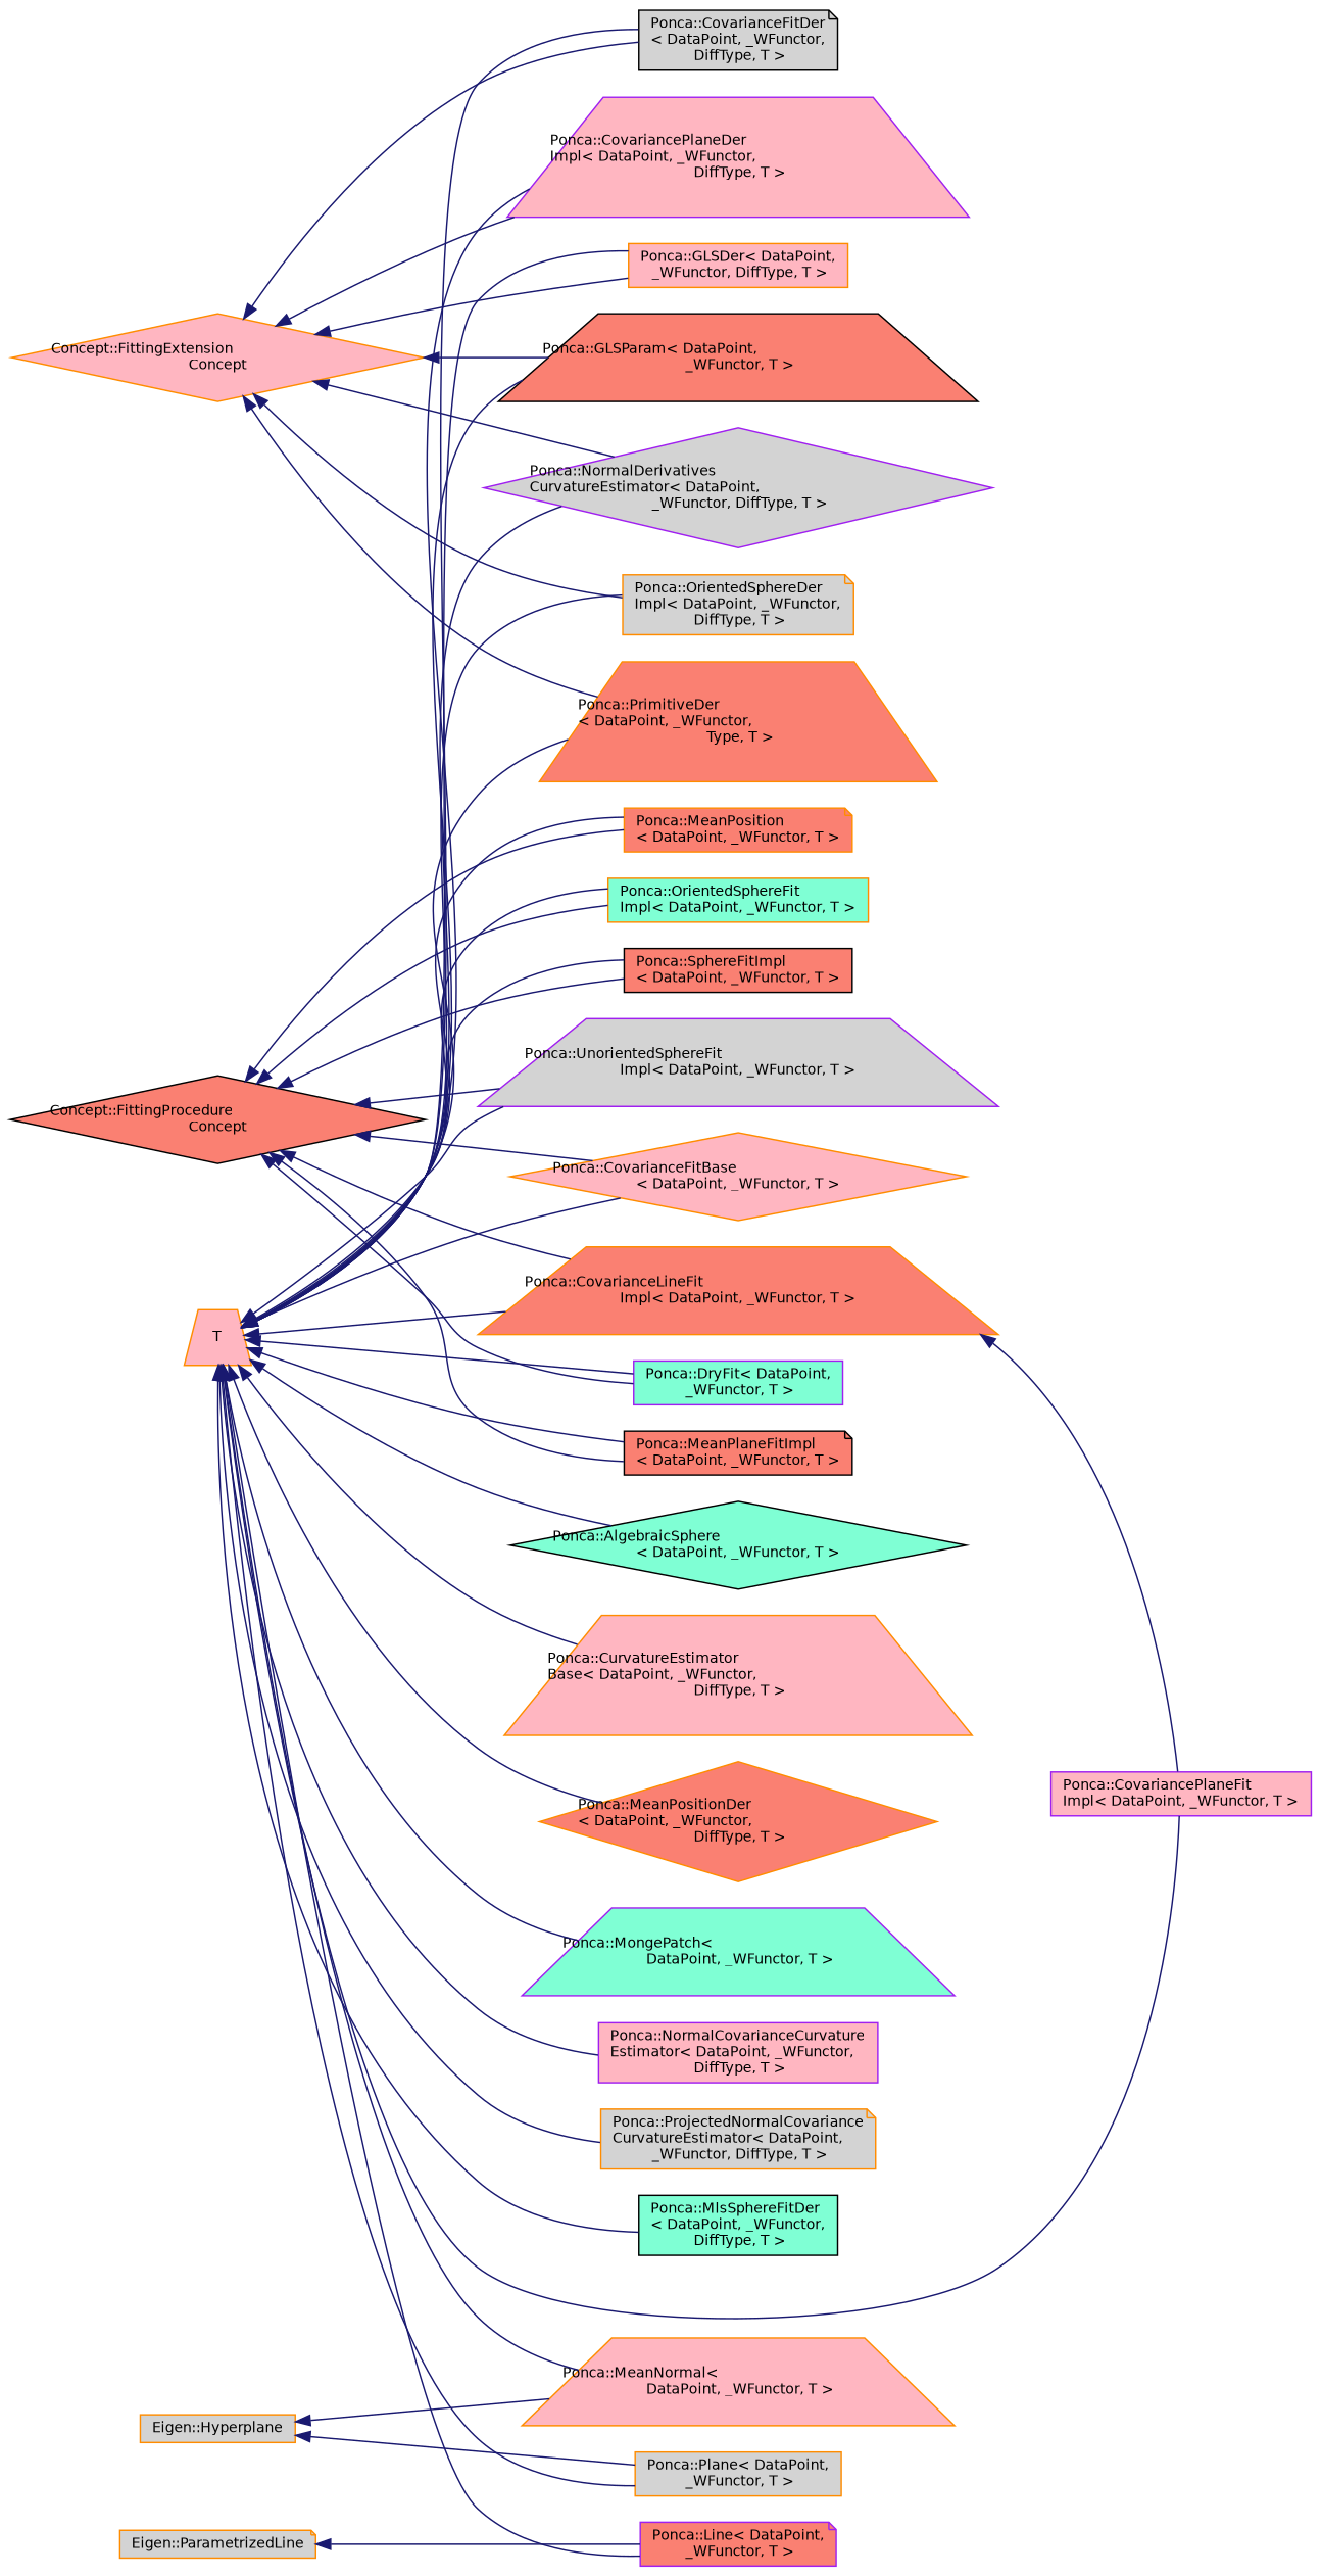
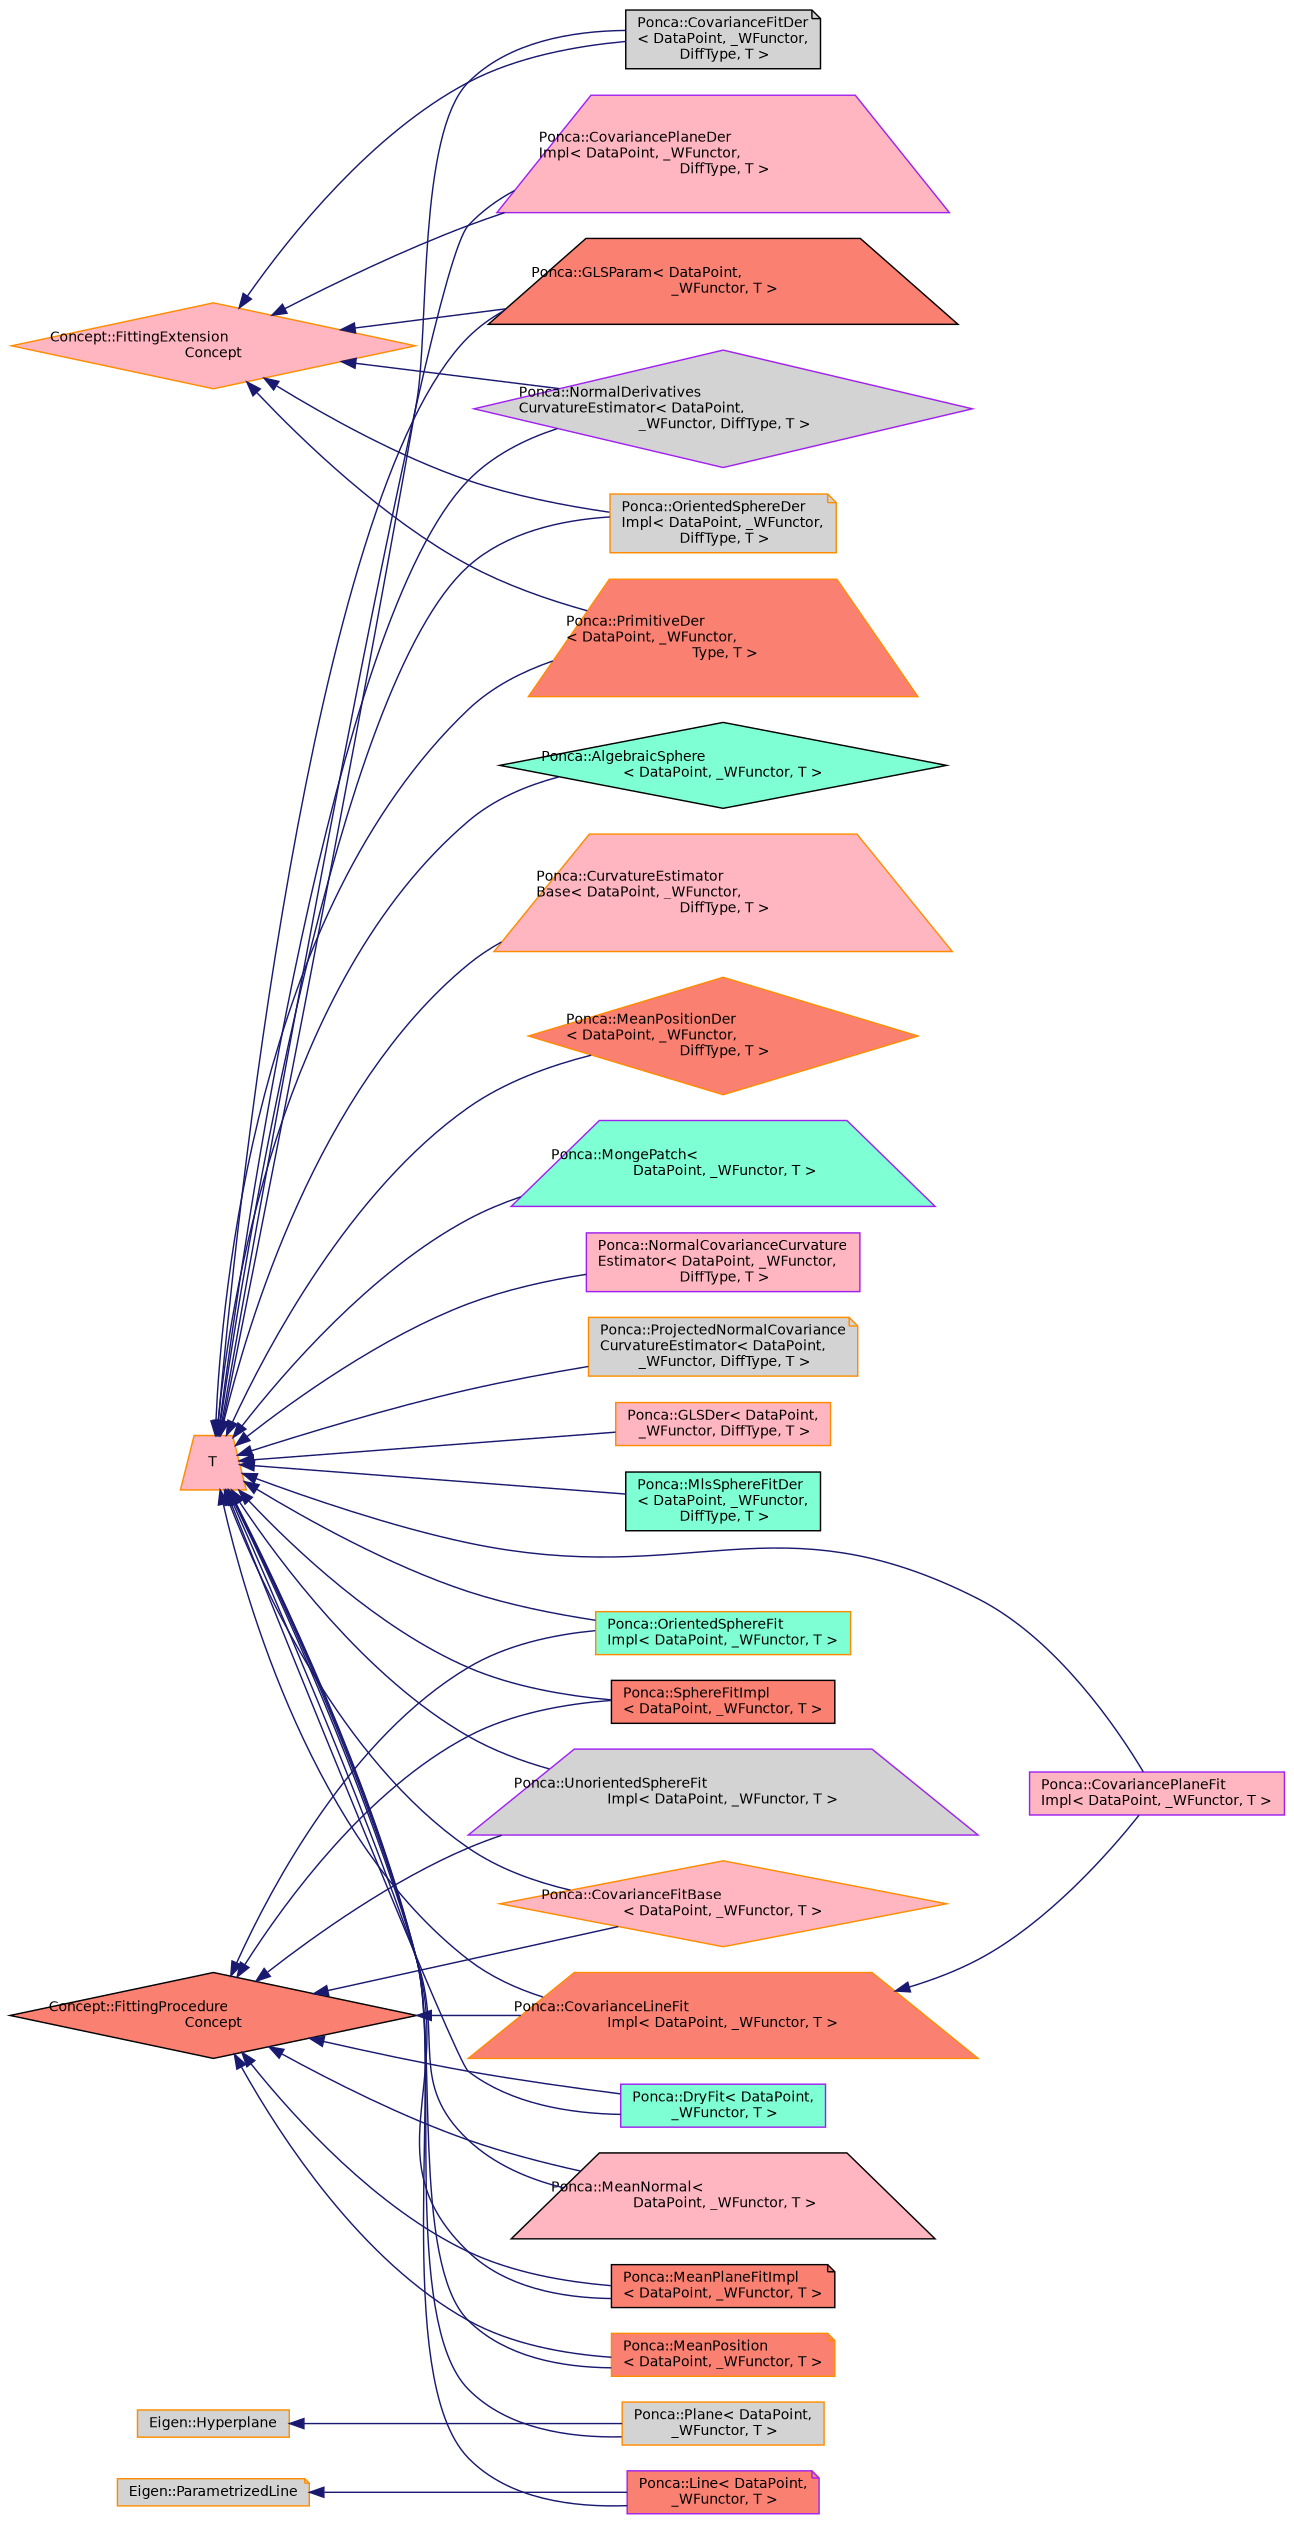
  digraph {
    rankdir=LR
    node [color=darkorange fillcolor=lightpink fontname=Helvetica fontsize=10 shape=trapezium style=filled]
    edge [color=midnightblue dir=back fontname=Helvetica fontsize=10 labelfontname=Helvetica labelfontsize=10 style=solid]
    n1 [height=0.2 label="Concept::FittingExtension\lConcept" shape=diamond width=0.4]
    n2 [color=black fillcolor=lightgrey height=0.2 label="Ponca::CovarianceFitDer\l\< DataPoint, _WFunctor,\l DiffType, T \>" shape=note width=0.4]
    n3 [color=purple height=0.2 label="Ponca::CovariancePlaneDer\lImpl\< DataPoint, _WFunctor,\l DiffType, T \>" width=0.4]
    n4 [height=0.2 label="Ponca::GLSDer\< DataPoint,\l _WFunctor, DiffType, T \>" shape=box width=0.4]
    n5 [color=black fillcolor=salmon height=0.2 label="Ponca::GLSParam\< DataPoint,\l _WFunctor, T \>" width=0.4]
    n6 [color=purple fillcolor=lightgrey height=0.2 label="Ponca::NormalDerivatives\lCurvatureEstimator\< DataPoint,\l _WFunctor, DiffType, T \>" shape=diamond width=0.4]
    n7 [fillcolor=lightgrey height=0.2 label="Ponca::OrientedSphereDer\lImpl\< DataPoint, _WFunctor,\l DiffType, T \>" shape=note width=0.4]
    n8 [fillcolor=salmon height=0.2 label="Ponca::PrimitiveDer\l\< DataPoint, _WFunctor,\l Type, T \>" width=0.4]
    n9 [color=black fillcolor=aquamarine height=0.2 label="Ponca::MlsSphereFitDer\l\< DataPoint, _WFunctor,\l DiffType, T \>" shape=box width=0.4]
    n10 [color=black fillcolor=salmon height=0.2 label="Concept::FittingProcedure\lConcept" shape=diamond width=0.4]
    n11 [height=0.2 label="Ponca::CovarianceFitBase\l\< DataPoint, _WFunctor, T \>" shape=diamond width=0.4]
    n12 [fillcolor=salmon height=0.2 label="Ponca::CovarianceLineFit\lImpl\< DataPoint, _WFunctor, T \>" width=0.4]
    n13 [color=purple fillcolor=aquamarine height=0.2 label="Ponca::DryFit\< DataPoint,\l _WFunctor, T \>" shape=box width=0.4]
-   n14 [height=0.2 label="Ponca::MeanNormal\<\l DataPoint, _WFunctor, T \>" width=0.4]
+   n14 [color=black height=0.2 label="Ponca::MeanNormal\<\l DataPoint, _WFunctor, T \>" width=0.4]
    n15 [color=black fillcolor=salmon height=0.2 label="Ponca::MeanPlaneFitImpl\l\< DataPoint, _WFunctor, T \>" shape=note width=0.4]
    n16 [fillcolor=salmon height=0.2 label="Ponca::MeanPosition\l\< DataPoint, _WFunctor, T \>" shape=note width=0.4]
    n17 [fillcolor=aquamarine height=0.2 label="Ponca::OrientedSphereFit\lImpl\< DataPoint, _WFunctor, T \>" shape=box width=0.4]
    n18 [color=black fillcolor=salmon height=0.2 label="Ponca::SphereFitImpl\l\< DataPoint, _WFunctor, T \>" shape=box width=0.4]
    n19 [color=purple fillcolor=lightgrey height=0.2 label="Ponca::UnorientedSphereFit\lImpl\< DataPoint, _WFunctor, T \>" width=0.4]
    n20 [color=purple height=0.2 label="Ponca::CovariancePlaneFit\lImpl\< DataPoint, _WFunctor, T \>" shape=box width=0.4]
    n21 [fillcolor=lightgrey height=0.2 label="Eigen::Hyperplane" shape=box width=0.4]
    n22 [fillcolor=lightgrey height=0.2 label="Ponca::Plane\< DataPoint,\l _WFunctor, T \>" shape=box width=0.4]
    n23 [fillcolor=lightgrey height=0.2 label="Eigen::ParametrizedLine" shape=note width=0.4]
    n24 [color=purple fillcolor=salmon height=0.2 label="Ponca::Line\< DataPoint,\l _WFunctor, T \>" shape=note width=0.4]
    n25 [height=0.2 label=T width=0.4]
    n26 [color=black fillcolor=aquamarine height=0.2 label="Ponca::AlgebraicSphere\l\< DataPoint, _WFunctor, T \>" shape=diamond width=0.4]
    n27 [height=0.2 label="Ponca::CurvatureEstimator\lBase\< DataPoint, _WFunctor,\l DiffType, T \>" width=0.4]
    n28 [fillcolor=salmon height=0.2 label="Ponca::MeanPositionDer\l\< DataPoint, _WFunctor,\l DiffType, T \>" shape=diamond width=0.4]
    n29 [color=purple fillcolor=aquamarine height=0.2 label="Ponca::MongePatch\<\l DataPoint, _WFunctor, T \>" width=0.4]
    n30 [color=purple height=0.2 label="Ponca::NormalCovarianceCurvature\lEstimator\< DataPoint, _WFunctor,\l DiffType, T \>" shape=box width=0.4]
    n31 [fillcolor=lightgrey height=0.2 label="Ponca::ProjectedNormalCovariance\lCurvatureEstimator\< DataPoint,\l _WFunctor, DiffType, T \>" shape=note width=0.4]
    n1 -> n2
    n1 -> n3
-   n1 -> n4
    n1 -> n5
    n1 -> n6
    n1 -> n7
    n1 -> n8
    n10 -> n11
    n10 -> n12
    n10 -> n13
-   n21 -> n14
+   n10 -> n14
    n10 -> n15
    n10 -> n16
    n10 -> n17
    n10 -> n18
    n10 -> n19
    n12 -> n20
    n21 -> n22
    n23 -> n24
    n25 -> n2
    n25 -> n3
    n25 -> n4
    n25 -> n5
    n25 -> n6
    n25 -> n7
    n25 -> n8
    n25 -> n9
    n25 -> n11
    n25 -> n12
    n25 -> n13
    n25 -> n14
    n25 -> n15
    n25 -> n16
    n25 -> n17
    n25 -> n18
    n25 -> n19
    n25 -> n20
    n25 -> n22
    n25 -> n24
    n25 -> n26
    n25 -> n27
    n25 -> n28
    n25 -> n29
    n25 -> n30
    n25 -> n31
  }
